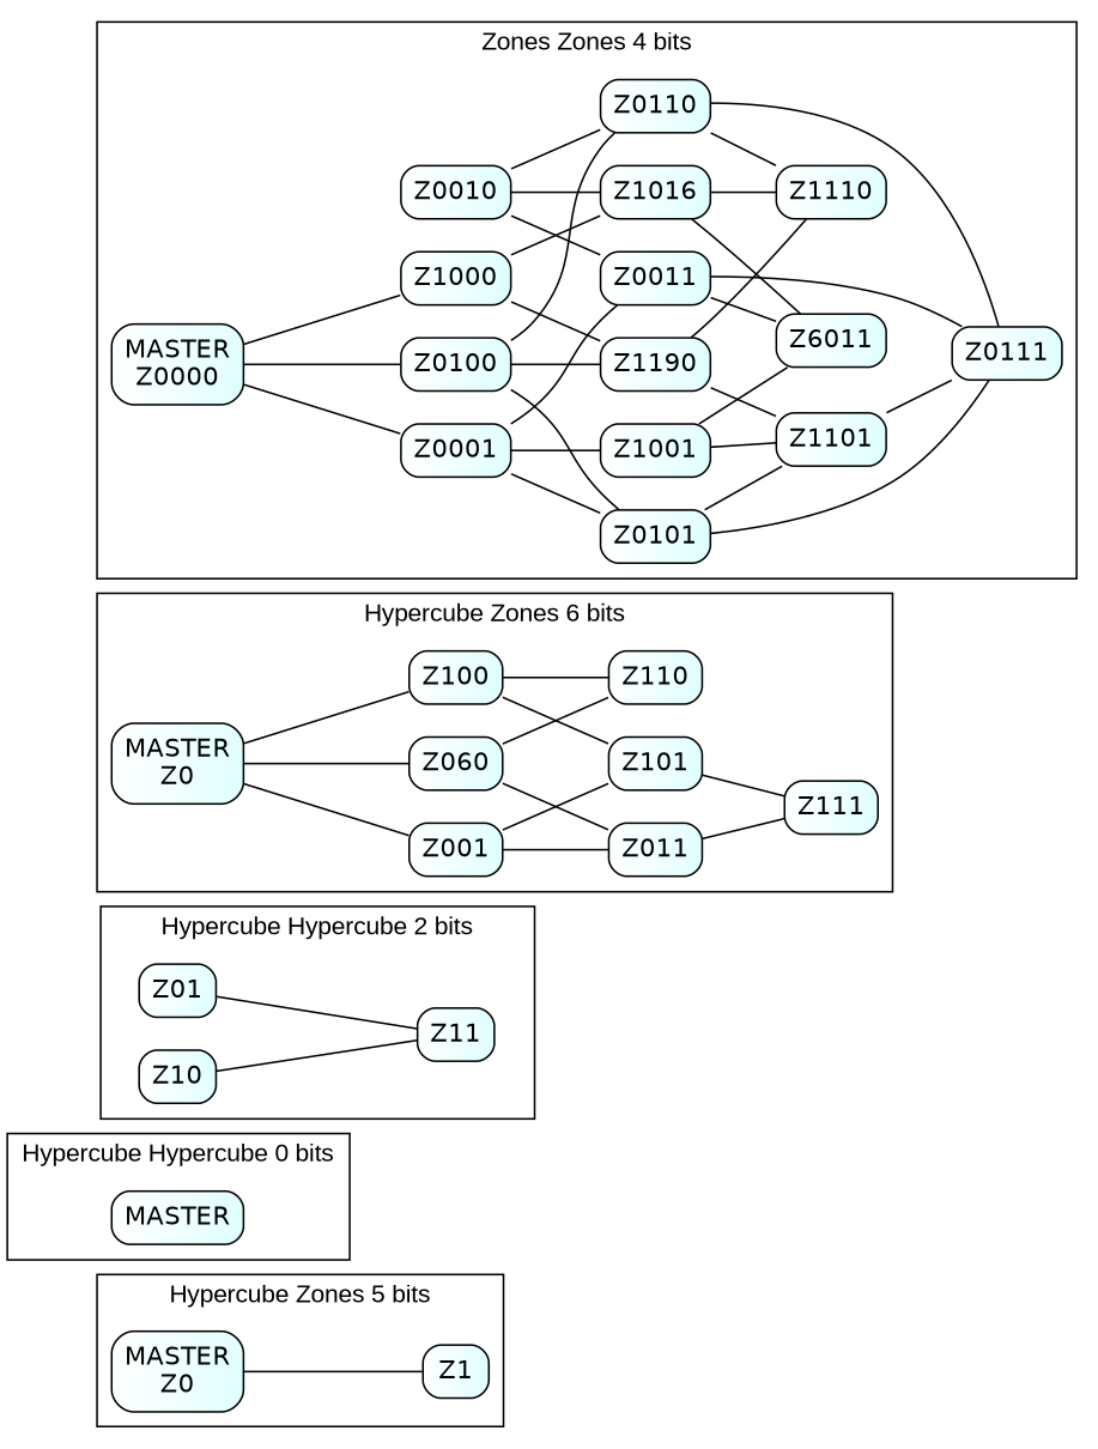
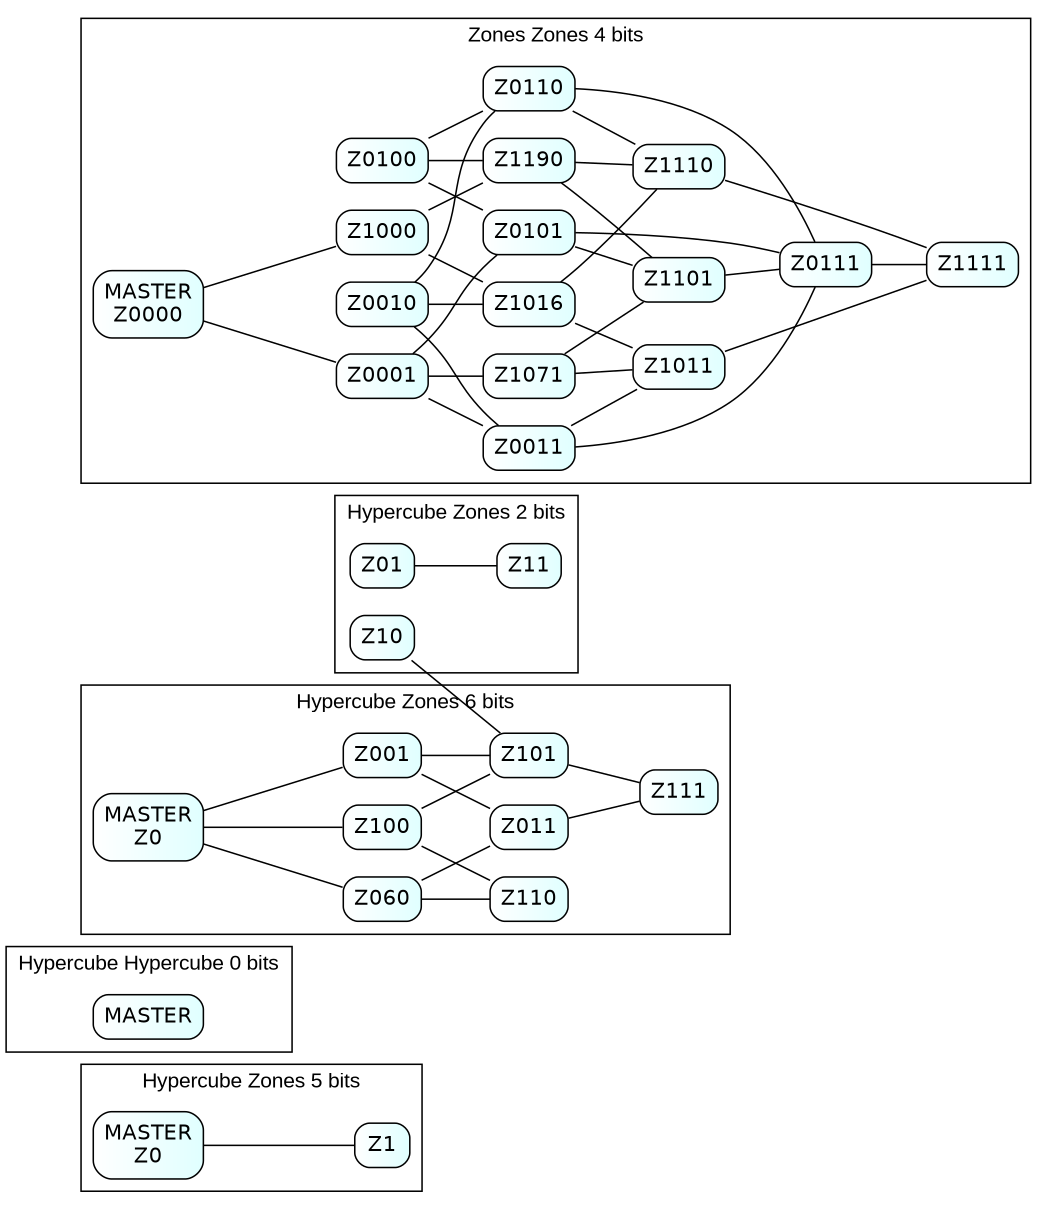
  graph {
    bgcolor=white
    fontcolor=black
    fontname=Arial
    fontsiZe=16
    labelloc=t
    rankdir=LR
    node [fillcolor="#ffffff:#e0ffff" fontcolor=black fontname=Helvetica fontsiZe=12 margin=0.1 penwidth=1 shape=box style="rounded,filled"]
    n1 [height=0.3 label="MASTER\nZ0" width=0.5]
    Z1 [height=0.3 width=0.5]
    n3 [height=0.3 label=MASTER width=0.5]
    Z01 [height=0.3 width=0.5]
    Z10 [height=0.3 width=0.5]
    Z11 [height=0.3 width=0.5]
    n7 [height=0.3 label="MASTER\nZ0" width=0.5]
    Z001 [height=0.3 width=0.5]
    n9 [height=0.3 label=Z060 width=0.5]
    Z100 [height=0.3 width=0.5]
    Z011 [height=0.3 width=0.5]
    Z101 [height=0.3 width=0.5]
    Z110 [height=0.3 width=0.5]
    Z111 [height=0.3 width=0.5]
    n15 [height=0.3 label="MASTER\nZ0000" width=0.5]
    Z0001 [height=0.3 width=0.5]
    Z0010 [height=0.3 width=0.5]
    Z0100 [height=0.3 width=0.5]
    Z1000 [height=0.3 width=0.5]
    Z0011 [height=0.3 width=0.5]
    Z0101 [height=0.3 width=0.5]
-   Z1001 [height=0.3 width=0.5]
+   Z1001 [height=0.3 width=0.5 label=Z1071]
    Z0110 [height=0.3 width=0.5]
    n24 [height=0.3 label=Z1016 width=0.5]
    n25 [height=0.3 label=Z1190 width=0.5]
    Z0111 [height=0.3 width=0.5]
-   Z1011 [height=0.3 width=0.5 label=Z6011]
+   Z1011 [height=0.3 width=0.5]
    Z1101 [height=0.3 width=0.5]
    Z1110 [height=0.3 width=0.5]
+   Z1111 [height=0.3 width=0.5]
    subgraph cluster_1 {
      label="Hypercube Zones 5 bits"
      n1
      Z1
    }
    subgraph cluster_2 {
      label="Hypercube Hypercube 0 bits"
      n3
    }
    subgraph cluster_3 {
-     label="Hypercube Hypercube 2 bits"
+     label="Hypercube Zones 2 bits"
      Z01
      Z10
      Z11
    }
    subgraph cluster_4 {
      label="Hypercube Zones 6 bits"
      n7
      Z001
      n9
      Z100
      Z011
      Z101
      Z110
      Z111
    }
    subgraph cluster_5 {
      label="Zones Zones 4 bits"
      n15
      Z0001
      Z0010
      Z0100
      Z1000
      Z0011
      Z0101
      Z1001
      Z0110
      n24
      n25
      Z0111
      Z1011
      Z1101
      Z1110
+     Z1111
    }
    n1 -- Z1
    Z01 -- Z11
-   Z10 -- Z11
+   Z10 -- Z101
    n7 -- Z001
    n7 -- n9
    n7 -- Z100
    Z001 -- Z011
    Z001 -- Z101
    n9 -- Z011
    n9 -- Z110
    Z100 -- Z101
    Z100 -- Z110
    Z011 -- Z111
    Z101 -- Z111
    n15 -- Z0001
-   n15 -- Z0100
    n15 -- Z1000
    Z0001 -- Z0011
    Z0001 -- Z0101
    Z0001 -- Z1001
    Z0010 -- Z0011
    Z0010 -- Z0110
    Z0010 -- n24
    Z0100 -- Z0101
    Z0100 -- Z0110
    Z0100 -- n25
    Z1000 -- n24
    Z1000 -- n25
    Z0011 -- Z0111
    Z0011 -- Z1011
    Z0101 -- Z0111
    Z0101 -- Z1101
    Z1001 -- Z1011
    Z1001 -- Z1101
    Z0110 -- Z0111
    Z0110 -- Z1110
    n24 -- Z1011
    n24 -- Z1110
    n25 -- Z1101
    n25 -- Z1110
+   Z0111 -- Z1111
+   Z1011 -- Z1111
    Z1101 -- Z0111
+   Z1110 -- Z1111
  }
